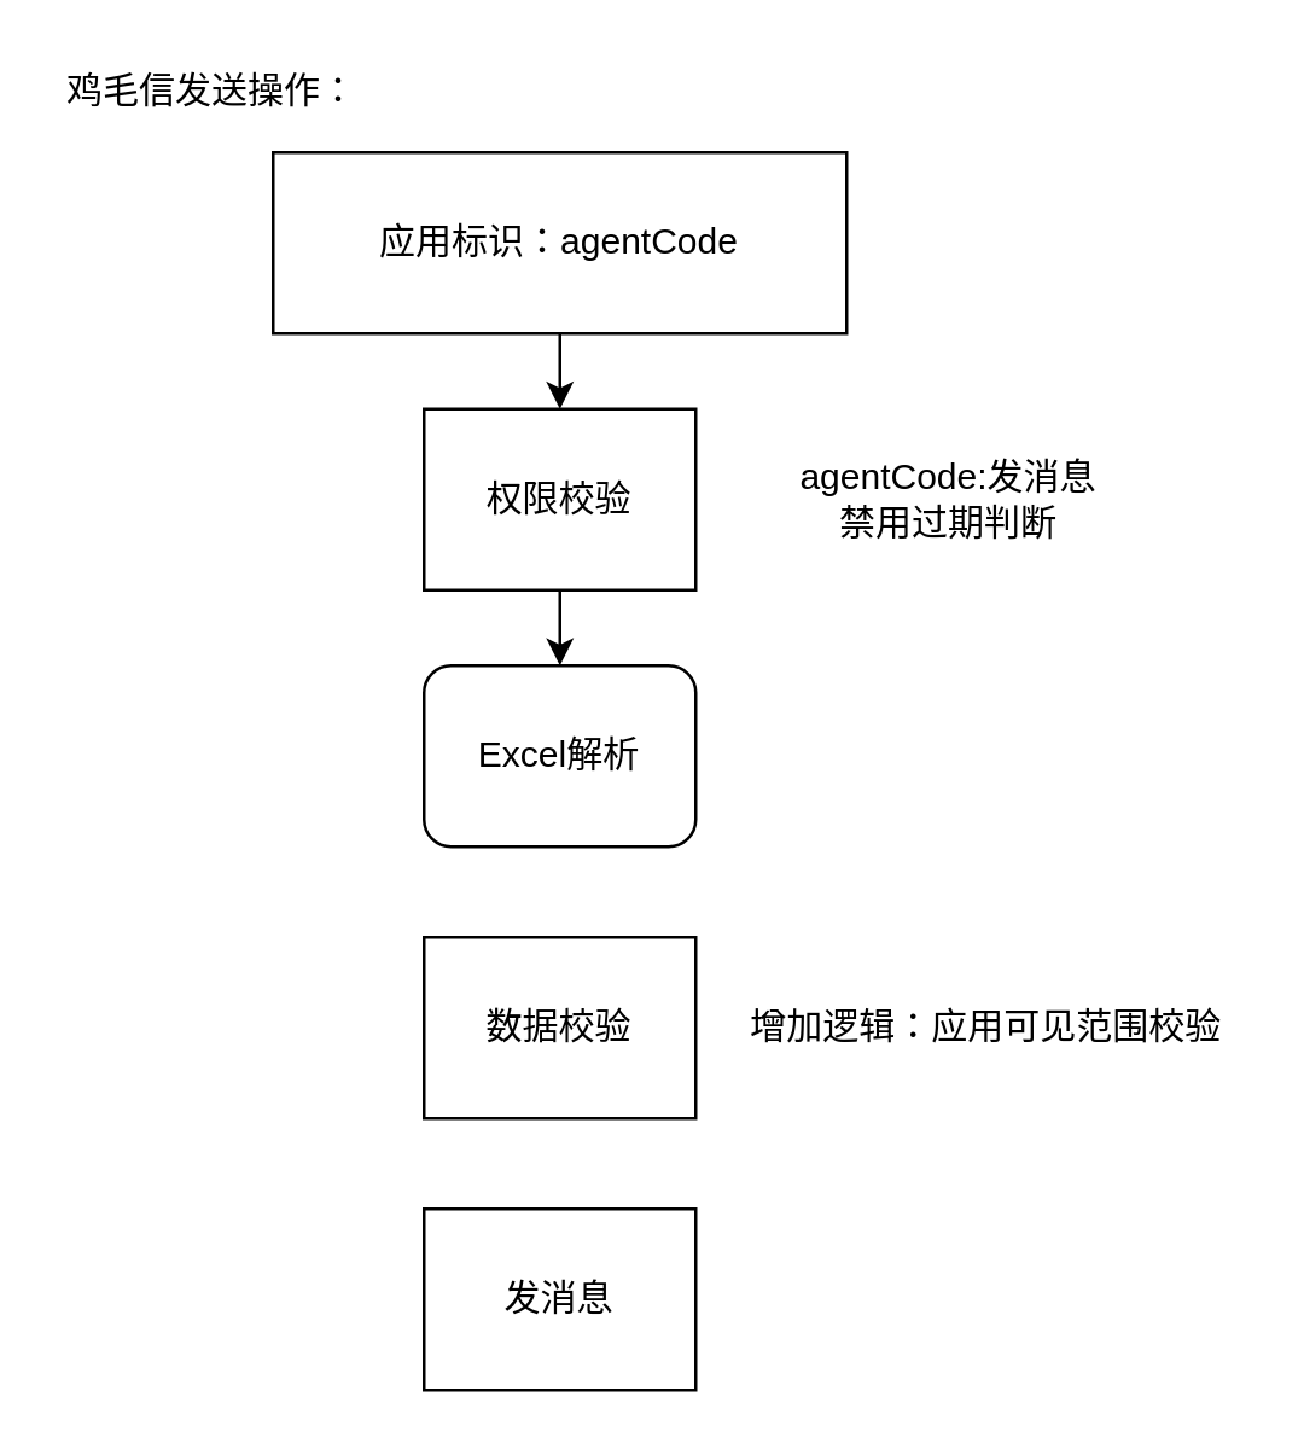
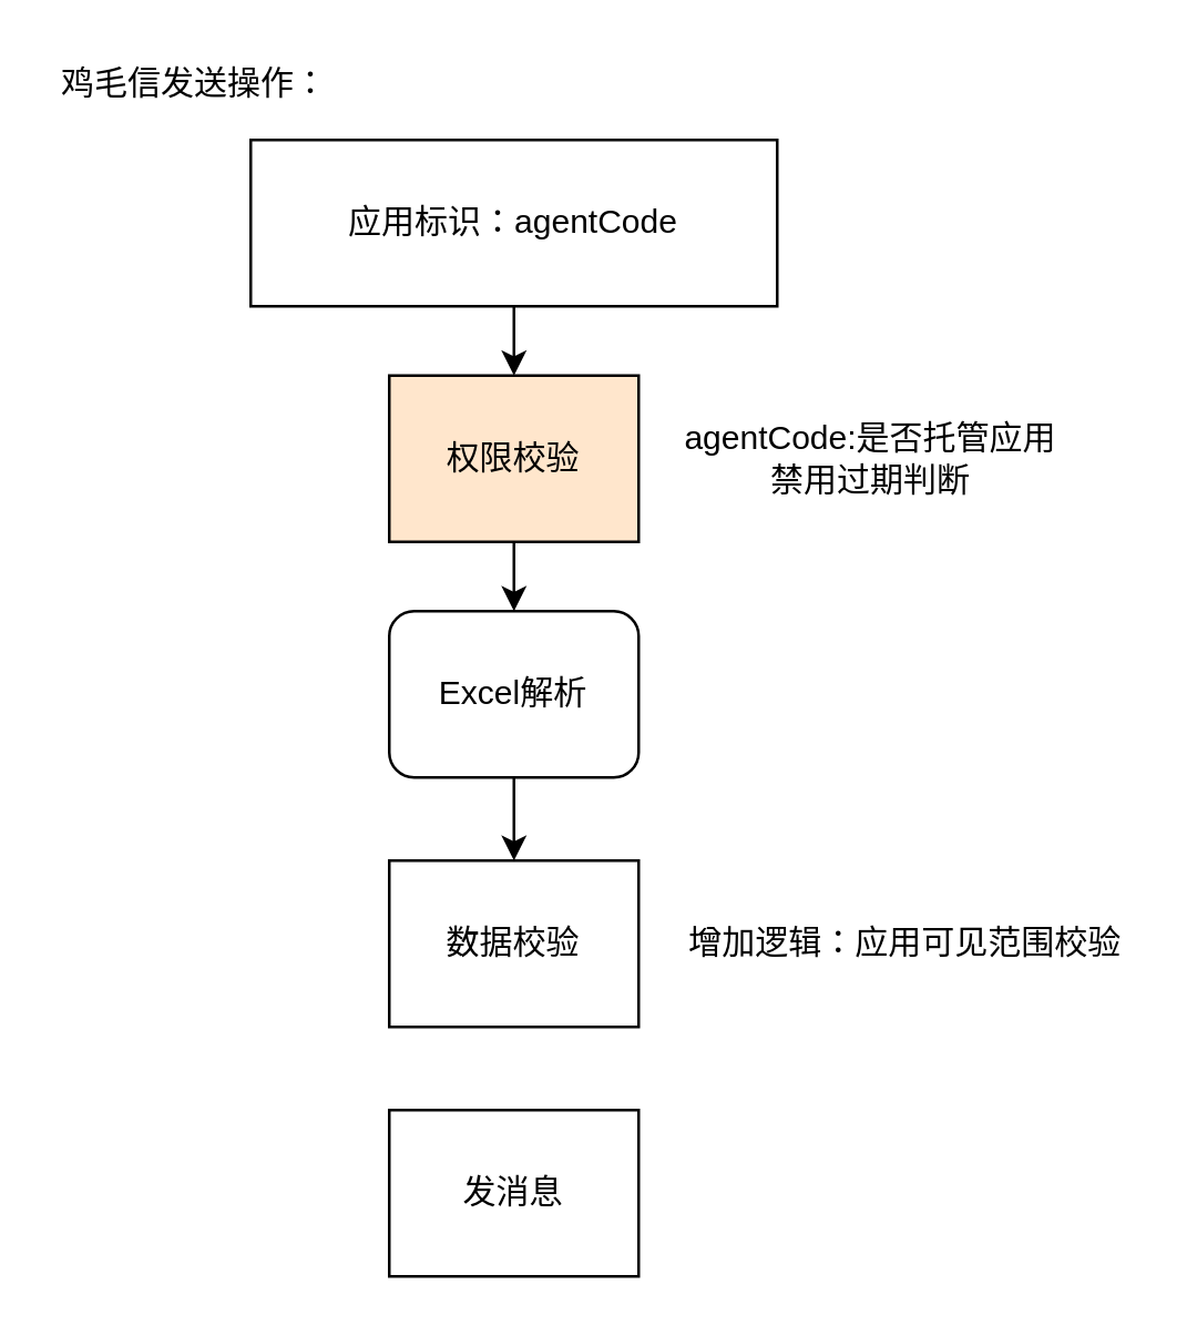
  <mxCell id="0" />
  <mxCell id="1" parent="0" />
  <mxCell id="2" value="发消息" style="rounded=0;whiteSpace=wrap;html=1;" vertex="1" parent="1"><mxGeometry x="140" y="400" width="90" height="60" as="geometry" /></mxCell>
  <mxCell id="3" value="数据校验" style="rounded=0;whiteSpace=wrap;html=1;" vertex="1" parent="1"><mxGeometry x="140" y="310" width="90" height="60" as="geometry" /></mxCell>
+ <mxCell id="4" value="" style="edgeStyle=orthogonalEdgeStyle;rounded=0;orthogonalLoop=1;jettySize=auto;html=1;" edge="1" parent="1" source="5" target="3"><mxGeometry relative="1" as="geometry" /></mxCell>
  <mxCell id="5" value="Excel解析" style="whiteSpace=wrap;html=1;rounded=1;" vertex="1" parent="1"><mxGeometry x="140" y="220" width="90" height="60" as="geometry" /></mxCell>
  <mxCell id="6" value="" style="edgeStyle=orthogonalEdgeStyle;rounded=0;orthogonalLoop=1;jettySize=auto;html=1;" edge="1" parent="1" source="7" target="5"><mxGeometry relative="1" as="geometry" /></mxCell>
- <mxCell id="7" value="权限校验" style="rounded=0;whiteSpace=wrap;html=1;" vertex="1" parent="1"><mxGeometry x="140" y="135" width="90" height="60" as="geometry" /></mxCell>
+ <mxCell id="7" value="权限校验" style="rounded=0;whiteSpace=wrap;html=1;fillColor=#ffe6cc;" vertex="1" parent="1"><mxGeometry x="140" y="135" width="90" height="60" as="geometry" /></mxCell>
  <mxCell id="8" value="增加逻辑：应用可见范围校验" style="text;html=1;strokeColor=none;fillColor=none;align=center;verticalAlign=middle;whiteSpace=wrap;rounded=0;" vertex="1" parent="1"><mxGeometry x="243" y="330" width="167" height="20" as="geometry" /></mxCell>
  <mxCell id="9" value="" style="edgeStyle=orthogonalEdgeStyle;rounded=0;orthogonalLoop=1;jettySize=auto;html=1;" edge="1" parent="1" source="10" target="7"><mxGeometry relative="1" as="geometry" /></mxCell>
  <mxCell id="10" value="&lt;span&gt;应用标识：agentCode&lt;/span&gt;" style="rounded=0;whiteSpace=wrap;html=1;" vertex="1" parent="1"><mxGeometry x="90" y="50" width="190" height="60" as="geometry" /></mxCell>
  <mxCell id="11" value="鸡毛信发送操作：" style="text;html=1;strokeColor=none;fillColor=none;align=center;verticalAlign=middle;whiteSpace=wrap;rounded=0;" vertex="1" parent="1"><mxGeometry x="20" y="20" width="100" height="20" as="geometry" /></mxCell>
- <mxCell id="12" value="agentCode:发消息&lt;br&gt;禁用过期判断&lt;br&gt;" style="text;html=1;strokeColor=none;fillColor=none;align=center;verticalAlign=middle;whiteSpace=wrap;rounded=0;" vertex="1" parent="1"><mxGeometry x="238.5" y="135" width="150" height="60" as="geometry" /></mxCell>
+ <mxCell id="12" value="agentCode:是否托管应用&lt;br&gt;禁用过期判断&lt;br&gt;" style="text;html=1;strokeColor=none;fillColor=none;align=center;verticalAlign=middle;whiteSpace=wrap;rounded=0;" vertex="1" parent="1"><mxGeometry x="238.5" y="135" width="150" height="60" as="geometry" /></mxCell>
